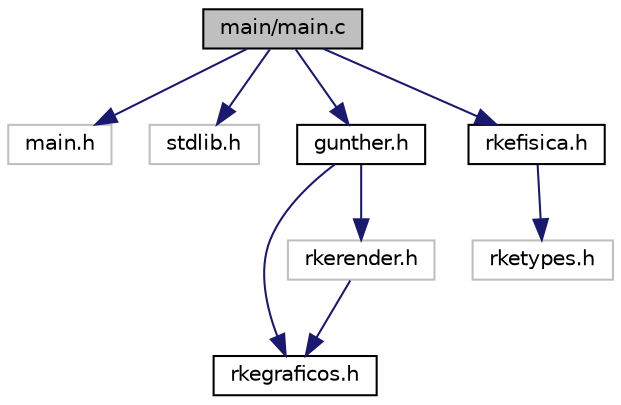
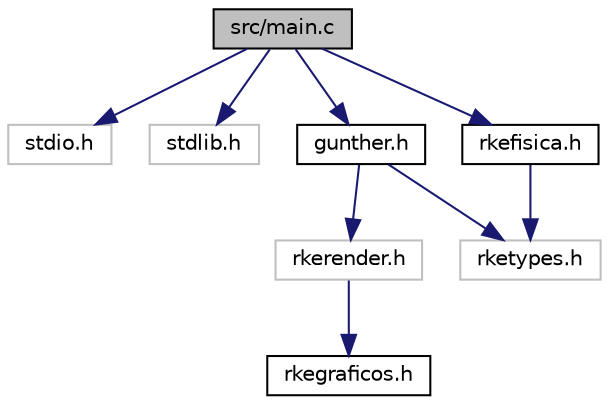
  digraph {
    fontname="DejaVu Sans"
    node [color=black fillcolor=white fontname="DejaVu Sans" fontsize=10 shape=record style=filled]
    edge [color=midnightblue fontname="DejaVu Sans" fontsize=10 labelfontname=Helvetica labelfontsize=10 style=solid]
-   n1 [fillcolor=grey75 fontcolor=black height=0.2 label="main/main.c" width=0.4]
-   n2 [color=grey75 height=0.2 label="main.h" width=0.4]
+   n1 [fillcolor=grey75 fontcolor=black height=0.2 label="src/main.c" width=0.4]
+   n2 [color=grey75 height=0.2 label="stdio.h" width=0.4]
    n3 [color=grey75 height=0.2 label="stdlib.h" width=0.4]
    n4 [height=0.2 label="gunther.h" width=0.4]
    n5 [height=0.2 label="rkefisica.h" width=0.4]
    n6 [height=0.2 label="rkegraficos.h" width=0.4]
    n7 [color=grey75 height=0.2 label="rkerender.h" width=0.4]
    n8 [color=grey75 height=0.2 label="rketypes.h" width=0.4]
    n1 -> n2
    n1 -> n3
    n1 -> n4
    n1 -> n5
-   n4 -> n6
+   n4 -> n8
    n4 -> n7
    n5 -> n8
    n7 -> n6
  }
